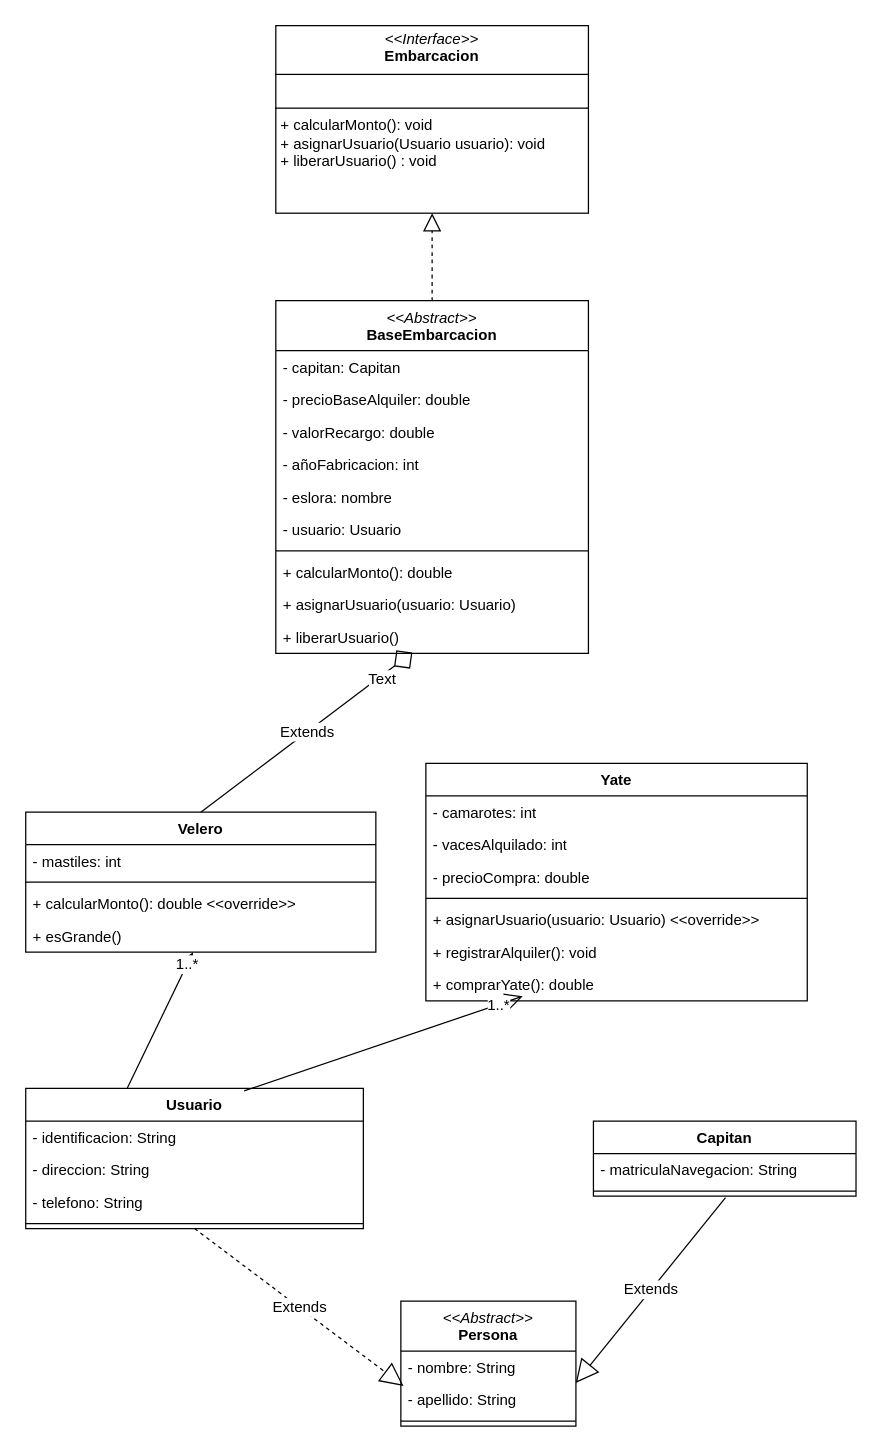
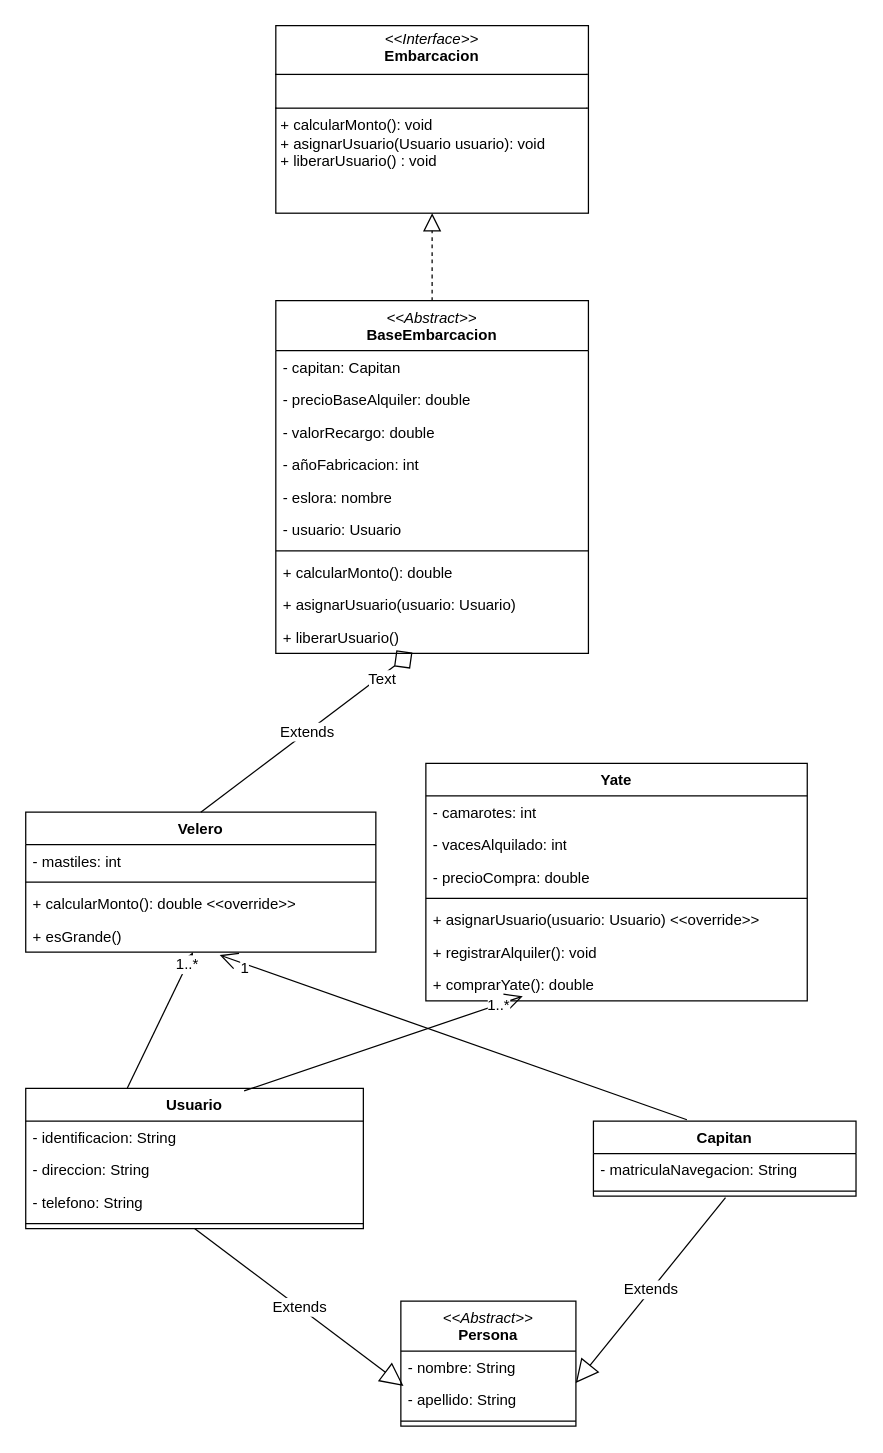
  <mxCell id="0" />
  <mxCell id="1" parent="0" />
  <mxCell id="2" value="&lt;div&gt;&lt;span style=&quot;background-color: initial;&quot;&gt;&lt;i style=&quot;font-weight: normal;&quot;&gt;&amp;lt;&amp;lt;Abstract&amp;gt;&amp;gt;&lt;/i&gt;&lt;br&gt;Persona&lt;/span&gt;&lt;br&gt;&lt;/div&gt;" style="swimlane;fontStyle=1;align=center;verticalAlign=top;childLayout=stackLayout;horizontal=1;startSize=40;horizontalStack=0;resizeParent=1;resizeParentMax=0;resizeLast=0;collapsible=1;marginBottom=0;whiteSpace=wrap;html=1;" vertex="1" parent="1"><mxGeometry x="320" y="1040" width="140" height="100" as="geometry" /></mxCell>
  <mxCell id="3" value="- nombre: String" style="text;strokeColor=none;fillColor=none;align=left;verticalAlign=top;spacingLeft=4;spacingRight=4;overflow=hidden;rotatable=0;points=[[0,0.5],[1,0.5]];portConstraint=eastwest;whiteSpace=wrap;html=1;" vertex="1" parent="2"><mxGeometry y="40" width="140" height="26" as="geometry" /></mxCell>
  <mxCell id="4" value="- apellido: String" style="text;strokeColor=none;fillColor=none;align=left;verticalAlign=top;spacingLeft=4;spacingRight=4;overflow=hidden;rotatable=0;points=[[0,0.5],[1,0.5]];portConstraint=eastwest;whiteSpace=wrap;html=1;" vertex="1" parent="2"><mxGeometry y="66" width="140" height="26" as="geometry" /></mxCell>
  <mxCell id="5" value="" style="line;strokeWidth=1;fillColor=none;align=left;verticalAlign=middle;spacingTop=-1;spacingLeft=3;spacingRight=3;rotatable=0;labelPosition=right;points=[];portConstraint=eastwest;strokeColor=inherit;" vertex="1" parent="2"><mxGeometry y="92" width="140" height="8" as="geometry" /></mxCell>
  <mxCell id="6" value="&lt;i style=&quot;font-weight: normal;&quot;&gt;&amp;lt;&amp;lt;Abstract&amp;gt;&amp;gt;&lt;/i&gt;&lt;br&gt;BaseEmbarcacion" style="swimlane;fontStyle=1;align=center;verticalAlign=top;childLayout=stackLayout;horizontal=1;startSize=40;horizontalStack=0;resizeParent=1;resizeParentMax=0;resizeLast=0;collapsible=1;marginBottom=0;whiteSpace=wrap;html=1;" vertex="1" parent="1"><mxGeometry x="220" y="240" width="250" height="282" as="geometry" /></mxCell>
  <mxCell id="7" value="- capitan: Capitan" style="text;strokeColor=none;fillColor=none;align=left;verticalAlign=top;spacingLeft=4;spacingRight=4;overflow=hidden;rotatable=0;points=[[0,0.5],[1,0.5]];portConstraint=eastwest;whiteSpace=wrap;html=1;" vertex="1" parent="6"><mxGeometry y="40" width="250" height="26" as="geometry" /></mxCell>
  <mxCell id="8" value="- precioBaseAlquiler: double" style="text;strokeColor=none;fillColor=none;align=left;verticalAlign=top;spacingLeft=4;spacingRight=4;overflow=hidden;rotatable=0;points=[[0,0.5],[1,0.5]];portConstraint=eastwest;whiteSpace=wrap;html=1;" vertex="1" parent="6"><mxGeometry y="66" width="250" height="26" as="geometry" /></mxCell>
  <mxCell id="9" value="- valorRecargo: double" style="text;strokeColor=none;fillColor=none;align=left;verticalAlign=top;spacingLeft=4;spacingRight=4;overflow=hidden;rotatable=0;points=[[0,0.5],[1,0.5]];portConstraint=eastwest;whiteSpace=wrap;html=1;" vertex="1" parent="6"><mxGeometry y="92" width="250" height="26" as="geometry" /></mxCell>
  <mxCell id="10" value="- añoFabricacion: int" style="text;strokeColor=none;fillColor=none;align=left;verticalAlign=top;spacingLeft=4;spacingRight=4;overflow=hidden;rotatable=0;points=[[0,0.5],[1,0.5]];portConstraint=eastwest;whiteSpace=wrap;html=1;" vertex="1" parent="6"><mxGeometry y="118" width="250" height="26" as="geometry" /></mxCell>
  <mxCell id="11" value="- eslora: nombre" style="text;strokeColor=none;fillColor=none;align=left;verticalAlign=top;spacingLeft=4;spacingRight=4;overflow=hidden;rotatable=0;points=[[0,0.5],[1,0.5]];portConstraint=eastwest;whiteSpace=wrap;html=1;" vertex="1" parent="6"><mxGeometry y="144" width="250" height="26" as="geometry" /></mxCell>
  <mxCell id="12" value="- usuario: Usuario" style="text;strokeColor=none;fillColor=none;align=left;verticalAlign=top;spacingLeft=4;spacingRight=4;overflow=hidden;rotatable=0;points=[[0,0.5],[1,0.5]];portConstraint=eastwest;whiteSpace=wrap;html=1;" vertex="1" parent="6"><mxGeometry y="170" width="250" height="26" as="geometry" /></mxCell>
  <mxCell id="13" value="" style="line;strokeWidth=1;fillColor=none;align=left;verticalAlign=middle;spacingTop=-1;spacingLeft=3;spacingRight=3;rotatable=0;labelPosition=right;points=[];portConstraint=eastwest;strokeColor=inherit;" vertex="1" parent="6"><mxGeometry y="196" width="250" height="8" as="geometry" /></mxCell>
  <mxCell id="14" value="+ calcularMonto(): double " style="text;strokeColor=none;fillColor=none;align=left;verticalAlign=top;spacingLeft=4;spacingRight=4;overflow=hidden;rotatable=0;points=[[0,0.5],[1,0.5]];portConstraint=eastwest;whiteSpace=wrap;html=1;" vertex="1" parent="6"><mxGeometry y="204" width="250" height="26" as="geometry" /></mxCell>
  <mxCell id="15" value="+ asignarUsuario(usuario: Usuario) " style="text;strokeColor=none;fillColor=none;align=left;verticalAlign=top;spacingLeft=4;spacingRight=4;overflow=hidden;rotatable=0;points=[[0,0.5],[1,0.5]];portConstraint=eastwest;whiteSpace=wrap;html=1;" vertex="1" parent="6"><mxGeometry y="230" width="250" height="26" as="geometry" /></mxCell>
  <mxCell id="16" value="+ liberarUsuario() " style="text;strokeColor=none;fillColor=none;align=left;verticalAlign=top;spacingLeft=4;spacingRight=4;overflow=hidden;rotatable=0;points=[[0,0.5],[1,0.5]];portConstraint=eastwest;whiteSpace=wrap;html=1;" vertex="1" parent="6"><mxGeometry y="256" width="250" height="26" as="geometry" /></mxCell>
  <mxCell id="17" value="Capitan" style="swimlane;fontStyle=1;align=center;verticalAlign=top;childLayout=stackLayout;horizontal=1;startSize=26;horizontalStack=0;resizeParent=1;resizeParentMax=0;resizeLast=0;collapsible=1;marginBottom=0;whiteSpace=wrap;html=1;" vertex="1" parent="1"><mxGeometry x="474" y="896" width="210" height="60" as="geometry" /></mxCell>
  <mxCell id="18" value="- matriculaNavegacion: String" style="text;strokeColor=none;fillColor=none;align=left;verticalAlign=top;spacingLeft=4;spacingRight=4;overflow=hidden;rotatable=0;points=[[0,0.5],[1,0.5]];portConstraint=eastwest;whiteSpace=wrap;html=1;" vertex="1" parent="17"><mxGeometry y="26" width="210" height="26" as="geometry" /></mxCell>
  <mxCell id="19" value="" style="line;strokeWidth=1;fillColor=none;align=left;verticalAlign=middle;spacingTop=-1;spacingLeft=3;spacingRight=3;rotatable=0;labelPosition=right;points=[];portConstraint=eastwest;strokeColor=inherit;" vertex="1" parent="17"><mxGeometry y="52" width="210" height="8" as="geometry" /></mxCell>
  <mxCell id="20" value="Extends" style="endArrow=block;endSize=16;endFill=0;html=1;rounded=0;fontSize=12;curved=1;exitX=0.503;exitY=1.169;exitDx=0;exitDy=0;entryX=0.999;entryY=-0.02;entryDx=0;entryDy=0;exitPerimeter=0;entryPerimeter=0;" edge="1" parent="1" source="19" target="4"><mxGeometry width="160" relative="1" as="geometry"><mxPoint x="602.75" y="1027.248" as="sourcePoint" /><mxPoint x="640" y="1650" as="targetPoint" /></mxGeometry></mxCell>
+ <mxCell id="21" value="" style="endArrow=open;endFill=1;endSize=12;html=1;rounded=0;fontSize=12;curved=1;exitX=0.356;exitY=-0.017;exitDx=0;exitDy=0;exitPerimeter=0;entryX=0.554;entryY=1.088;entryDx=0;entryDy=0;entryPerimeter=0;" edge="1" parent="1" source="17" target="37"><mxGeometry width="160" relative="1" as="geometry"><mxPoint x="470" y="1240" as="sourcePoint" /><mxPoint x="249" y="890" as="targetPoint" /></mxGeometry></mxCell>
+ <mxCell id="22" value="1" style="edgeLabel;html=1;align=center;verticalAlign=middle;resizable=0;points=[];fontSize=12;" vertex="1" connectable="0" parent="21"><mxGeometry x="0.891" y="3" relative="1" as="geometry"><mxPoint as="offset" /></mxGeometry></mxCell>
  <mxCell id="23" value="&lt;p style=&quot;margin:0px;margin-top:4px;text-align:center;&quot;&gt;&lt;i&gt;&amp;lt;&amp;lt;Interface&amp;gt;&amp;gt;&lt;/i&gt;&lt;br&gt;&lt;b&gt;Embarcacion&lt;/b&gt;&lt;/p&gt;&lt;hr size=&quot;1&quot; style=&quot;border-style:solid;&quot;&gt;&lt;p style=&quot;margin:0px;margin-left:4px;&quot;&gt;&lt;br&gt;&lt;/p&gt;&lt;hr size=&quot;1&quot; style=&quot;border-style:solid;&quot;&gt;&lt;p style=&quot;margin:0px;margin-left:4px;&quot;&gt;+ calcularMonto(): void&lt;br&gt;+ asignarUsuario(Usuario usuario): void&lt;/p&gt;&lt;p style=&quot;margin:0px;margin-left:4px;&quot;&gt;+ liberarUsuario() : void&lt;/p&gt;" style="verticalAlign=top;align=left;overflow=fill;html=1;whiteSpace=wrap;" vertex="1" parent="1"><mxGeometry x="220" y="20" width="250" height="150" as="geometry" /></mxCell>
  <mxCell id="24" value="" style="endArrow=block;dashed=1;endFill=0;endSize=12;html=1;rounded=0;fontSize=12;curved=1;exitX=0.5;exitY=0;exitDx=0;exitDy=0;entryX=0.5;entryY=1;entryDx=0;entryDy=0;" edge="1" parent="1" source="6" target="23"><mxGeometry width="160" relative="1" as="geometry"><mxPoint x="120" y="636" as="sourcePoint" /><mxPoint x="280" y="636" as="targetPoint" /></mxGeometry></mxCell>
  <mxCell id="25" value="Yate" style="swimlane;fontStyle=1;align=center;verticalAlign=top;childLayout=stackLayout;horizontal=1;startSize=26;horizontalStack=0;resizeParent=1;resizeParentMax=0;resizeLast=0;collapsible=1;marginBottom=0;whiteSpace=wrap;html=1;" vertex="1" parent="1"><mxGeometry x="340" y="610" width="305" height="190" as="geometry" /></mxCell>
  <mxCell id="26" value="- camarotes: int" style="text;strokeColor=none;fillColor=none;align=left;verticalAlign=top;spacingLeft=4;spacingRight=4;overflow=hidden;rotatable=0;points=[[0,0.5],[1,0.5]];portConstraint=eastwest;whiteSpace=wrap;html=1;" vertex="1" parent="25"><mxGeometry y="26" width="305" height="26" as="geometry" /></mxCell>
  <mxCell id="27" value="- vacesAlquilado: int" style="text;strokeColor=none;fillColor=none;align=left;verticalAlign=top;spacingLeft=4;spacingRight=4;overflow=hidden;rotatable=0;points=[[0,0.5],[1,0.5]];portConstraint=eastwest;whiteSpace=wrap;html=1;" vertex="1" parent="25"><mxGeometry y="52" width="305" height="26" as="geometry" /></mxCell>
  <mxCell id="28" value="- precioCompra: double" style="text;strokeColor=none;fillColor=none;align=left;verticalAlign=top;spacingLeft=4;spacingRight=4;overflow=hidden;rotatable=0;points=[[0,0.5],[1,0.5]];portConstraint=eastwest;whiteSpace=wrap;html=1;" vertex="1" parent="25"><mxGeometry y="78" width="305" height="26" as="geometry" /></mxCell>
  <mxCell id="29" value="" style="line;strokeWidth=1;fillColor=none;align=left;verticalAlign=middle;spacingTop=-1;spacingLeft=3;spacingRight=3;rotatable=0;labelPosition=right;points=[];portConstraint=eastwest;strokeColor=inherit;" vertex="1" parent="25"><mxGeometry y="104" width="305" height="8" as="geometry" /></mxCell>
  <mxCell id="30" value="+ asignarUsuario(usuario: Usuario) &amp;lt;&amp;lt;override&amp;gt;&amp;gt; " style="text;strokeColor=none;fillColor=none;align=left;verticalAlign=top;spacingLeft=4;spacingRight=4;overflow=hidden;rotatable=0;points=[[0,0.5],[1,0.5]];portConstraint=eastwest;whiteSpace=wrap;html=1;" vertex="1" parent="25"><mxGeometry y="112" width="305" height="26" as="geometry" /></mxCell>
  <mxCell id="31" value="+ registrarAlquiler(): void" style="text;strokeColor=none;fillColor=none;align=left;verticalAlign=top;spacingLeft=4;spacingRight=4;overflow=hidden;rotatable=0;points=[[0,0.5],[1,0.5]];portConstraint=eastwest;whiteSpace=wrap;html=1;" vertex="1" parent="25"><mxGeometry y="138" width="305" height="26" as="geometry" /></mxCell>
  <mxCell id="32" value="+ comprarYate(): double" style="text;strokeColor=none;fillColor=none;align=left;verticalAlign=top;spacingLeft=4;spacingRight=4;overflow=hidden;rotatable=0;points=[[0,0.5],[1,0.5]];portConstraint=eastwest;whiteSpace=wrap;html=1;" vertex="1" parent="25"><mxGeometry y="164" width="305" height="26" as="geometry" /></mxCell>
  <mxCell id="33" value="Velero" style="swimlane;fontStyle=1;align=center;verticalAlign=top;childLayout=stackLayout;horizontal=1;startSize=26;horizontalStack=0;resizeParent=1;resizeParentMax=0;resizeLast=0;collapsible=1;marginBottom=0;whiteSpace=wrap;html=1;" vertex="1" parent="1"><mxGeometry x="20" y="649" width="280" height="112" as="geometry" /></mxCell>
  <mxCell id="34" value="- mastiles: int" style="text;strokeColor=none;fillColor=none;align=left;verticalAlign=top;spacingLeft=4;spacingRight=4;overflow=hidden;rotatable=0;points=[[0,0.5],[1,0.5]];portConstraint=eastwest;whiteSpace=wrap;html=1;" vertex="1" parent="33"><mxGeometry y="26" width="280" height="26" as="geometry" /></mxCell>
  <mxCell id="35" value="" style="line;strokeWidth=1;fillColor=none;align=left;verticalAlign=middle;spacingTop=-1;spacingLeft=3;spacingRight=3;rotatable=0;labelPosition=right;points=[];portConstraint=eastwest;strokeColor=inherit;" vertex="1" parent="33"><mxGeometry y="52" width="280" height="8" as="geometry" /></mxCell>
  <mxCell id="36" value="+ calcularMonto(): double &amp;lt;&amp;lt;override&amp;gt;&amp;gt;" style="text;strokeColor=none;fillColor=none;align=left;verticalAlign=top;spacingLeft=4;spacingRight=4;overflow=hidden;rotatable=0;points=[[0,0.5],[1,0.5]];portConstraint=eastwest;whiteSpace=wrap;html=1;" vertex="1" parent="33"><mxGeometry y="60" width="280" height="26" as="geometry" /></mxCell>
  <mxCell id="37" value="+ esGrande()" style="text;strokeColor=none;fillColor=none;align=left;verticalAlign=top;spacingLeft=4;spacingRight=4;overflow=hidden;rotatable=0;points=[[0,0.5],[1,0.5]];portConstraint=eastwest;whiteSpace=wrap;html=1;" vertex="1" parent="33"><mxGeometry y="86" width="280" height="26" as="geometry" /></mxCell>
  <mxCell id="38" value="Extends" style="endArrow=diamond;endSize=16;endFill=0;html=1;rounded=0;fontSize=12;curved=1;exitX=0.5;exitY=0;exitDx=0;exitDy=0;entryX=0.437;entryY=0.975;entryDx=0;entryDy=0;entryPerimeter=0;" edge="1" parent="1" source="33" target="16"><mxGeometry width="160" relative="1" as="geometry"><mxPoint x="220" y="610" as="sourcePoint" /><mxPoint x="380" y="610" as="targetPoint" /></mxGeometry></mxCell>
  <mxCell id="39" value="Text" style="edgeLabel;html=1;align=center;verticalAlign=middle;resizable=0;points=[];fontSize=12;" vertex="1" connectable="0" parent="38"><mxGeometry x="0.697" y="-2" relative="1" as="geometry"><mxPoint as="offset" /></mxGeometry></mxCell>
- <mxCell id="40" value="Extends" style="endArrow=block;endSize=16;endFill=0;html=1;rounded=0;fontSize=12;curved=1;entryX=0.015;entryY=0.07;entryDx=0;entryDy=0;exitX=0.5;exitY=1;exitDx=0;exitDy=0;entryPerimeter=0;dashed=1;" edge="1" parent="1" source="41" target="4"><mxGeometry width="160" relative="1" as="geometry"><mxPoint x="15.91" y="1054.776" as="sourcePoint" /><mxPoint x="-10" y="1099" as="targetPoint" /></mxGeometry></mxCell>
+ <mxCell id="40" value="Extends" style="endArrow=block;endSize=16;endFill=0;html=1;rounded=0;fontSize=12;curved=1;entryX=0.015;entryY=0.07;entryDx=0;entryDy=0;exitX=0.5;exitY=1;exitDx=0;exitDy=0;entryPerimeter=0;" edge="1" parent="1" source="41" target="4"><mxGeometry width="160" relative="1" as="geometry"><mxPoint x="15.91" y="1054.776" as="sourcePoint" /><mxPoint x="-10" y="1099" as="targetPoint" /></mxGeometry></mxCell>
  <mxCell id="41" value="Usuario" style="swimlane;fontStyle=1;align=center;verticalAlign=top;childLayout=stackLayout;horizontal=1;startSize=26;horizontalStack=0;resizeParent=1;resizeParentMax=0;resizeLast=0;collapsible=1;marginBottom=0;whiteSpace=wrap;html=1;" vertex="1" parent="1"><mxGeometry x="20" y="870" width="270" height="112" as="geometry" /></mxCell>
  <mxCell id="42" value="- identificacion: String" style="text;strokeColor=none;fillColor=none;align=left;verticalAlign=top;spacingLeft=4;spacingRight=4;overflow=hidden;rotatable=0;points=[[0,0.5],[1,0.5]];portConstraint=eastwest;whiteSpace=wrap;html=1;" vertex="1" parent="41"><mxGeometry y="26" width="270" height="26" as="geometry" /></mxCell>
  <mxCell id="43" value="- direccion: String" style="text;strokeColor=none;fillColor=none;align=left;verticalAlign=top;spacingLeft=4;spacingRight=4;overflow=hidden;rotatable=0;points=[[0,0.5],[1,0.5]];portConstraint=eastwest;whiteSpace=wrap;html=1;" vertex="1" parent="41"><mxGeometry y="52" width="270" height="26" as="geometry" /></mxCell>
  <mxCell id="44" value="- telefono: String" style="text;strokeColor=none;fillColor=none;align=left;verticalAlign=top;spacingLeft=4;spacingRight=4;overflow=hidden;rotatable=0;points=[[0,0.5],[1,0.5]];portConstraint=eastwest;whiteSpace=wrap;html=1;" vertex="1" parent="41"><mxGeometry y="78" width="270" height="26" as="geometry" /></mxCell>
  <mxCell id="45" value="" style="line;strokeWidth=1;fillColor=none;align=left;verticalAlign=middle;spacingTop=-1;spacingLeft=3;spacingRight=3;rotatable=0;labelPosition=right;points=[];portConstraint=eastwest;strokeColor=inherit;" vertex="1" parent="41"><mxGeometry y="104" width="270" height="8" as="geometry" /></mxCell>
  <mxCell id="46" value="" style="endArrow=open;endFill=1;endSize=12;html=1;rounded=0;fontSize=12;curved=1;exitX=0.647;exitY=0.017;exitDx=0;exitDy=0;exitPerimeter=0;entryX=0.254;entryY=0.855;entryDx=0;entryDy=0;entryPerimeter=0;" edge="1" parent="1" source="41" target="32"><mxGeometry width="160" relative="1" as="geometry"><mxPoint x="270" y="800" as="sourcePoint" /><mxPoint x="570" y="947" as="targetPoint" /></mxGeometry></mxCell>
  <mxCell id="47" value="1..*" style="edgeLabel;html=1;align=center;verticalAlign=middle;resizable=0;points=[];fontSize=12;" vertex="1" connectable="0" parent="46"><mxGeometry x="0.817" relative="1" as="geometry"><mxPoint as="offset" /></mxGeometry></mxCell>
  <mxCell id="48" value="" style="endArrow=open;endFill=1;endSize=12;html=1;rounded=0;fontSize=12;curved=1;exitX=0.301;exitY=-0.004;exitDx=0;exitDy=0;exitPerimeter=0;" edge="1" parent="1" source="41" target="37"><mxGeometry width="160" relative="1" as="geometry"><mxPoint x="290" y="920" as="sourcePoint" /><mxPoint x="130" y="750" as="targetPoint" /></mxGeometry></mxCell>
  <mxCell id="49" value="1..*" style="edgeLabel;html=1;align=center;verticalAlign=middle;resizable=0;points=[];fontSize=12;" vertex="1" connectable="0" parent="48"><mxGeometry x="0.828" y="1" relative="1" as="geometry"><mxPoint as="offset" /></mxGeometry></mxCell>
